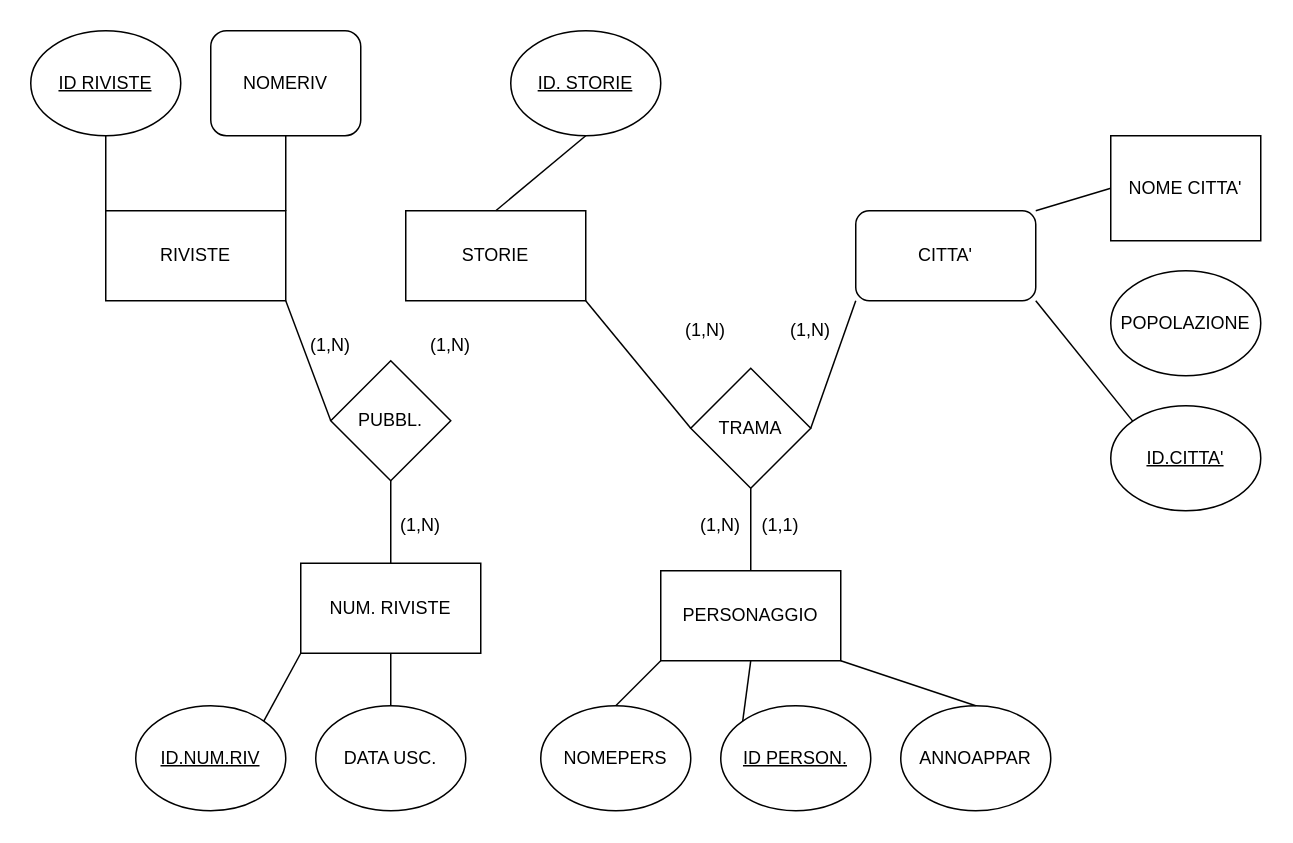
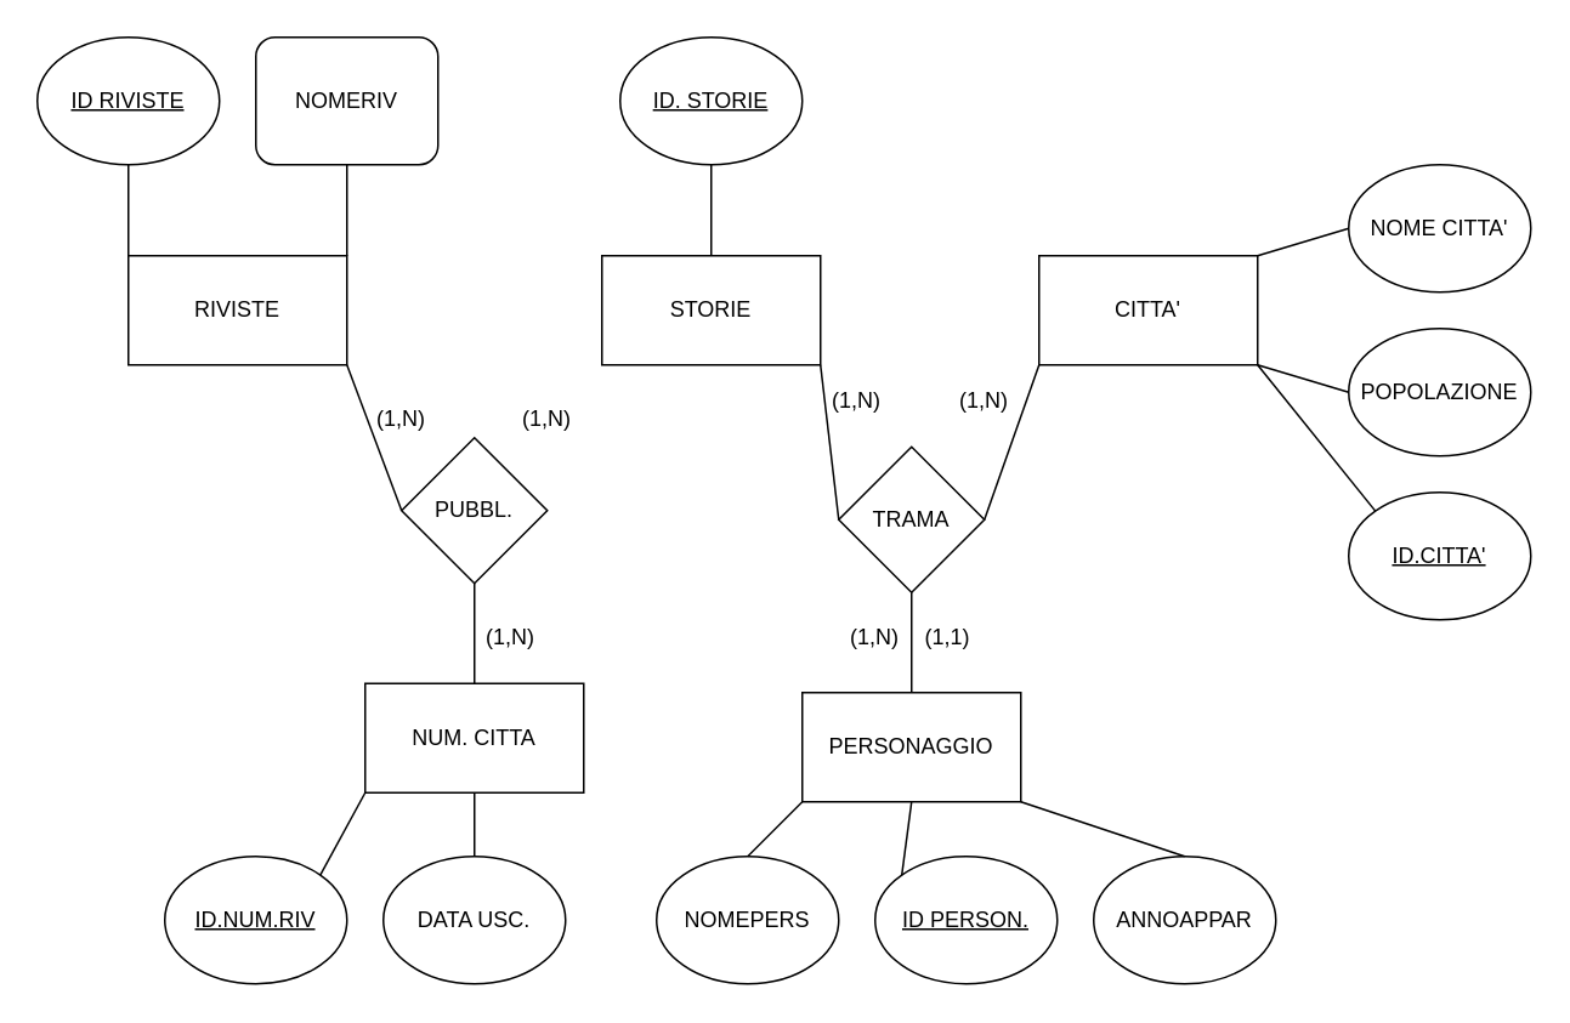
  <mxCell id="0" />
  <mxCell id="1" parent="0" />
  <mxCell id="2" value="&lt;u&gt;ID.CITTA'&lt;/u&gt;" style="ellipse;whiteSpace=wrap;html=1;" vertex="1" parent="1"><mxGeometry x="740" y="270" width="100" height="70" as="geometry" /></mxCell>
  <mxCell id="3" value="&lt;u&gt;ID.NUM.RIV&lt;/u&gt;" style="ellipse;whiteSpace=wrap;html=1;" vertex="1" parent="1"><mxGeometry x="90" y="470" width="100" height="70" as="geometry" /></mxCell>
  <mxCell id="4" value="ANNOAPPAR" style="ellipse;whiteSpace=wrap;html=1;" vertex="1" parent="1"><mxGeometry x="600" y="470" width="100" height="70" as="geometry" /></mxCell>
  <mxCell id="5" value="NOMEPERS" style="ellipse;whiteSpace=wrap;html=1;" vertex="1" parent="1"><mxGeometry x="360" y="470" width="100" height="70" as="geometry" /></mxCell>
- <mxCell id="6" value="NOME CITTA'" style="whiteSpace=wrap;html=1;rounded=0;" vertex="1" parent="1"><mxGeometry x="740" y="90" width="100" height="70" as="geometry" /></mxCell>
+ <mxCell id="6" value="NOME CITTA'" style="ellipse;whiteSpace=wrap;html=1;" vertex="1" parent="1"><mxGeometry x="740" y="90" width="100" height="70" as="geometry" /></mxCell>
  <mxCell id="7" value="&lt;u&gt;ID. STORIE&lt;/u&gt;" style="ellipse;whiteSpace=wrap;html=1;" vertex="1" parent="1"><mxGeometry x="340" y="20" width="100" height="70" as="geometry" /></mxCell>
  <mxCell id="8" value="POPOLAZIONE" style="ellipse;whiteSpace=wrap;html=1;" vertex="1" parent="1"><mxGeometry x="740" y="180" width="100" height="70" as="geometry" /></mxCell>
  <mxCell id="9" value="&lt;u&gt;ID PERSON.&lt;/u&gt;" style="ellipse;whiteSpace=wrap;html=1;" vertex="1" parent="1"><mxGeometry x="480" y="470" width="100" height="70" as="geometry" /></mxCell>
- <mxCell id="10" value="NUM. RIVISTE" style="rounded=0;whiteSpace=wrap;html=1;" vertex="1" parent="1"><mxGeometry x="200" y="375" width="120" height="60" as="geometry" /></mxCell>
+ <mxCell id="10" value="NUM. CITTA" style="rounded=0;whiteSpace=wrap;html=1;" vertex="1" parent="1"><mxGeometry x="200" y="375" width="120" height="60" as="geometry" /></mxCell>
  <mxCell id="11" value="RIVISTE" style="rounded=0;whiteSpace=wrap;html=1;" vertex="1" parent="1"><mxGeometry x="70" y="140" width="120" height="60" as="geometry" /></mxCell>
- <mxCell id="12" value="STORIE" style="rounded=0;whiteSpace=wrap;html=1;" vertex="1" parent="1"><mxGeometry x="270" y="140" width="120" height="60" as="geometry" /></mxCell>
+ <mxCell id="12" value="STORIE" style="rounded=0;whiteSpace=wrap;html=1;" vertex="1" parent="1"><mxGeometry x="330" y="140" width="120" height="60" as="geometry" /></mxCell>
  <mxCell id="13" value="PERSONAGGIO" style="rounded=0;whiteSpace=wrap;html=1;" vertex="1" parent="1"><mxGeometry x="440" y="380" width="120" height="60" as="geometry" /></mxCell>
- <mxCell id="14" value="CITTA'" style="whiteSpace=wrap;html=1;rounded=1;" vertex="1" parent="1"><mxGeometry x="570" y="140" width="120" height="60" as="geometry" /></mxCell>
+ <mxCell id="14" value="CITTA'" style="rounded=0;whiteSpace=wrap;html=1;" vertex="1" parent="1"><mxGeometry x="570" y="140" width="120" height="60" as="geometry" /></mxCell>
  <mxCell id="15" value="PUBBL." style="rhombus;whiteSpace=wrap;html=1;" vertex="1" parent="1"><mxGeometry x="220" y="240" width="80" height="80" as="geometry" /></mxCell>
  <mxCell id="16" value="TRAMA" style="rhombus;whiteSpace=wrap;html=1;" vertex="1" parent="1"><mxGeometry x="460" y="245" width="80" height="80" as="geometry" /></mxCell>
  <mxCell id="17" value="" style="endArrow=none;html=1;exitX=1;exitY=1;exitDx=0;exitDy=0;entryX=0;entryY=0.5;entryDx=0;entryDy=0;" edge="1" parent="1" source="11" target="15"><mxGeometry width="50" height="50" relative="1" as="geometry"><mxPoint x="610" y="380" as="sourcePoint" /><mxPoint x="660" y="330" as="targetPoint" /></mxGeometry></mxCell>
  <mxCell id="18" value="" style="endArrow=none;html=1;exitX=0.5;exitY=1;exitDx=0;exitDy=0;entryX=0.5;entryY=0;entryDx=0;entryDy=0;" edge="1" parent="1" source="15" target="10"><mxGeometry width="50" height="50" relative="1" as="geometry"><mxPoint x="610" y="380" as="sourcePoint" /><mxPoint x="660" y="330" as="targetPoint" /></mxGeometry></mxCell>
  <mxCell id="19" value="" style="endArrow=none;html=1;entryX=1;entryY=1;entryDx=0;entryDy=0;exitX=0;exitY=0.5;exitDx=0;exitDy=0;" edge="1" parent="1" source="16" target="12"><mxGeometry width="50" height="50" relative="1" as="geometry"><mxPoint x="610" y="380" as="sourcePoint" /><mxPoint x="660" y="330" as="targetPoint" /></mxGeometry></mxCell>
  <mxCell id="20" value="" style="endArrow=none;html=1;entryX=0;entryY=1;entryDx=0;entryDy=0;exitX=1;exitY=0.5;exitDx=0;exitDy=0;" edge="1" parent="1" source="16" target="14"><mxGeometry width="50" height="50" relative="1" as="geometry"><mxPoint x="610" y="380" as="sourcePoint" /><mxPoint x="660" y="330" as="targetPoint" /></mxGeometry></mxCell>
  <mxCell id="21" value="" style="endArrow=none;html=1;exitX=0.5;exitY=0;exitDx=0;exitDy=0;entryX=0.5;entryY=1;entryDx=0;entryDy=0;" edge="1" parent="1" source="13" target="16"><mxGeometry width="50" height="50" relative="1" as="geometry"><mxPoint x="610" y="380" as="sourcePoint" /><mxPoint x="660" y="330" as="targetPoint" /></mxGeometry></mxCell>
+ <mxCell id="22" value="" style="endArrow=none;html=1;entryX=1;entryY=1;entryDx=0;entryDy=0;exitX=0;exitY=0.5;exitDx=0;exitDy=0;" edge="1" parent="1" source="8" target="14"><mxGeometry width="50" height="50" relative="1" as="geometry"><mxPoint x="610" y="380" as="sourcePoint" /><mxPoint x="660" y="330" as="targetPoint" /></mxGeometry></mxCell>
  <mxCell id="23" value="" style="endArrow=none;html=1;entryX=1;entryY=0;entryDx=0;entryDy=0;exitX=0;exitY=0.5;exitDx=0;exitDy=0;" edge="1" parent="1" source="6" target="14"><mxGeometry width="50" height="50" relative="1" as="geometry"><mxPoint x="610" y="380" as="sourcePoint" /><mxPoint x="660" y="330" as="targetPoint" /></mxGeometry></mxCell>
  <mxCell id="24" value="" style="endArrow=none;html=1;exitX=1;exitY=1;exitDx=0;exitDy=0;entryX=0.5;entryY=0;entryDx=0;entryDy=0;" edge="1" parent="1" source="13" target="4"><mxGeometry width="50" height="50" relative="1" as="geometry"><mxPoint x="610" y="380" as="sourcePoint" /><mxPoint x="660" y="330" as="targetPoint" /></mxGeometry></mxCell>
  <mxCell id="25" value="" style="endArrow=none;html=1;exitX=0.5;exitY=0;exitDx=0;exitDy=0;entryX=0;entryY=1;entryDx=0;entryDy=0;" edge="1" parent="1" source="5" target="13"><mxGeometry width="50" height="50" relative="1" as="geometry"><mxPoint x="610" y="380" as="sourcePoint" /><mxPoint x="660" y="330" as="targetPoint" /></mxGeometry></mxCell>
  <mxCell id="26" value="" style="endArrow=none;html=1;entryX=0.5;entryY=1;entryDx=0;entryDy=0;exitX=0;exitY=0;exitDx=0;exitDy=0;" edge="1" parent="1" source="9" target="13"><mxGeometry width="50" height="50" relative="1" as="geometry"><mxPoint x="610" y="380" as="sourcePoint" /><mxPoint x="660" y="330" as="targetPoint" /></mxGeometry></mxCell>
  <mxCell id="27" value="" style="endArrow=none;html=1;entryX=1;entryY=1;entryDx=0;entryDy=0;exitX=0;exitY=0;exitDx=0;exitDy=0;" edge="1" parent="1" source="2" target="14"><mxGeometry width="50" height="50" relative="1" as="geometry"><mxPoint x="610" y="380" as="sourcePoint" /><mxPoint x="660" y="330" as="targetPoint" /></mxGeometry></mxCell>
  <mxCell id="28" value="" style="endArrow=none;html=1;entryX=0.5;entryY=1;entryDx=0;entryDy=0;exitX=0.5;exitY=0;exitDx=0;exitDy=0;" edge="1" parent="1" source="12" target="7"><mxGeometry width="50" height="50" relative="1" as="geometry"><mxPoint x="610" y="240" as="sourcePoint" /><mxPoint x="660" y="190" as="targetPoint" /></mxGeometry></mxCell>
  <mxCell id="29" value="&lt;u&gt;ID RIVISTE&lt;/u&gt;" style="ellipse;whiteSpace=wrap;html=1;" vertex="1" parent="1"><mxGeometry x="20" y="20" width="100" height="70" as="geometry" /></mxCell>
  <mxCell id="30" value="NOMERIV" style="whiteSpace=wrap;html=1;rounded=1;" vertex="1" parent="1"><mxGeometry x="140" y="20" width="100" height="70" as="geometry" /></mxCell>
  <mxCell id="31" value="DATA USC." style="ellipse;whiteSpace=wrap;html=1;" vertex="1" parent="1"><mxGeometry x="210" y="470" width="100" height="70" as="geometry" /></mxCell>
  <mxCell id="32" value="" style="endArrow=none;html=1;entryX=0.5;entryY=1;entryDx=0;entryDy=0;exitX=0;exitY=0;exitDx=0;exitDy=0;" edge="1" parent="1" source="11" target="29"><mxGeometry width="50" height="50" relative="1" as="geometry"><mxPoint x="520" y="240" as="sourcePoint" /><mxPoint x="570" y="190" as="targetPoint" /></mxGeometry></mxCell>
  <mxCell id="33" value="" style="endArrow=none;html=1;entryX=0.5;entryY=1;entryDx=0;entryDy=0;exitX=1;exitY=0;exitDx=0;exitDy=0;" edge="1" parent="1" source="11" target="30"><mxGeometry width="50" height="50" relative="1" as="geometry"><mxPoint x="520" y="240" as="sourcePoint" /><mxPoint x="570" y="190" as="targetPoint" /></mxGeometry></mxCell>
  <mxCell id="34" value="" style="endArrow=none;html=1;entryX=0.5;entryY=1;entryDx=0;entryDy=0;exitX=0.5;exitY=0;exitDx=0;exitDy=0;" edge="1" parent="1" source="31" target="10"><mxGeometry width="50" height="50" relative="1" as="geometry"><mxPoint x="520" y="380" as="sourcePoint" /><mxPoint x="570" y="330" as="targetPoint" /></mxGeometry></mxCell>
  <mxCell id="35" value="(1,N)" style="text;html=1;strokeColor=none;fillColor=none;align=center;verticalAlign=middle;whiteSpace=wrap;rounded=0;" vertex="1" parent="1"><mxGeometry x="450" y="210" width="40" height="20" as="geometry" /></mxCell>
  <mxCell id="36" value="(1,N)" style="text;html=1;strokeColor=none;fillColor=none;align=center;verticalAlign=middle;whiteSpace=wrap;rounded=0;" vertex="1" parent="1"><mxGeometry x="460" y="340" width="40" height="20" as="geometry" /></mxCell>
  <mxCell id="37" value="(1,N)" style="text;html=1;strokeColor=none;fillColor=none;align=center;verticalAlign=middle;whiteSpace=wrap;rounded=0;" vertex="1" parent="1"><mxGeometry x="520" y="210" width="40" height="20" as="geometry" /></mxCell>
  <mxCell id="38" value="(1,1)" style="text;html=1;strokeColor=none;fillColor=none;align=center;verticalAlign=middle;whiteSpace=wrap;rounded=0;" vertex="1" parent="1"><mxGeometry x="500" y="340" width="40" height="20" as="geometry" /></mxCell>
  <mxCell id="39" value="(1,N)" style="text;html=1;strokeColor=none;fillColor=none;align=center;verticalAlign=middle;whiteSpace=wrap;rounded=0;" vertex="1" parent="1"><mxGeometry x="200" y="220" width="40" height="20" as="geometry" /></mxCell>
  <mxCell id="40" value="(1,N)" style="text;html=1;strokeColor=none;fillColor=none;align=center;verticalAlign=middle;whiteSpace=wrap;rounded=0;" vertex="1" parent="1"><mxGeometry x="280" y="220" width="40" height="20" as="geometry" /></mxCell>
  <mxCell id="41" value="(1,N)" style="text;html=1;strokeColor=none;fillColor=none;align=center;verticalAlign=middle;whiteSpace=wrap;rounded=0;" vertex="1" parent="1"><mxGeometry x="260" y="340" width="40" height="20" as="geometry" /></mxCell>
  <mxCell id="42" value="" style="endArrow=none;html=1;exitX=1;exitY=0;exitDx=0;exitDy=0;entryX=0;entryY=1;entryDx=0;entryDy=0;" edge="1" parent="1" source="3" target="10"><mxGeometry width="50" height="50" relative="1" as="geometry"><mxPoint x="520" y="320" as="sourcePoint" /><mxPoint x="570" y="270" as="targetPoint" /></mxGeometry></mxCell>
